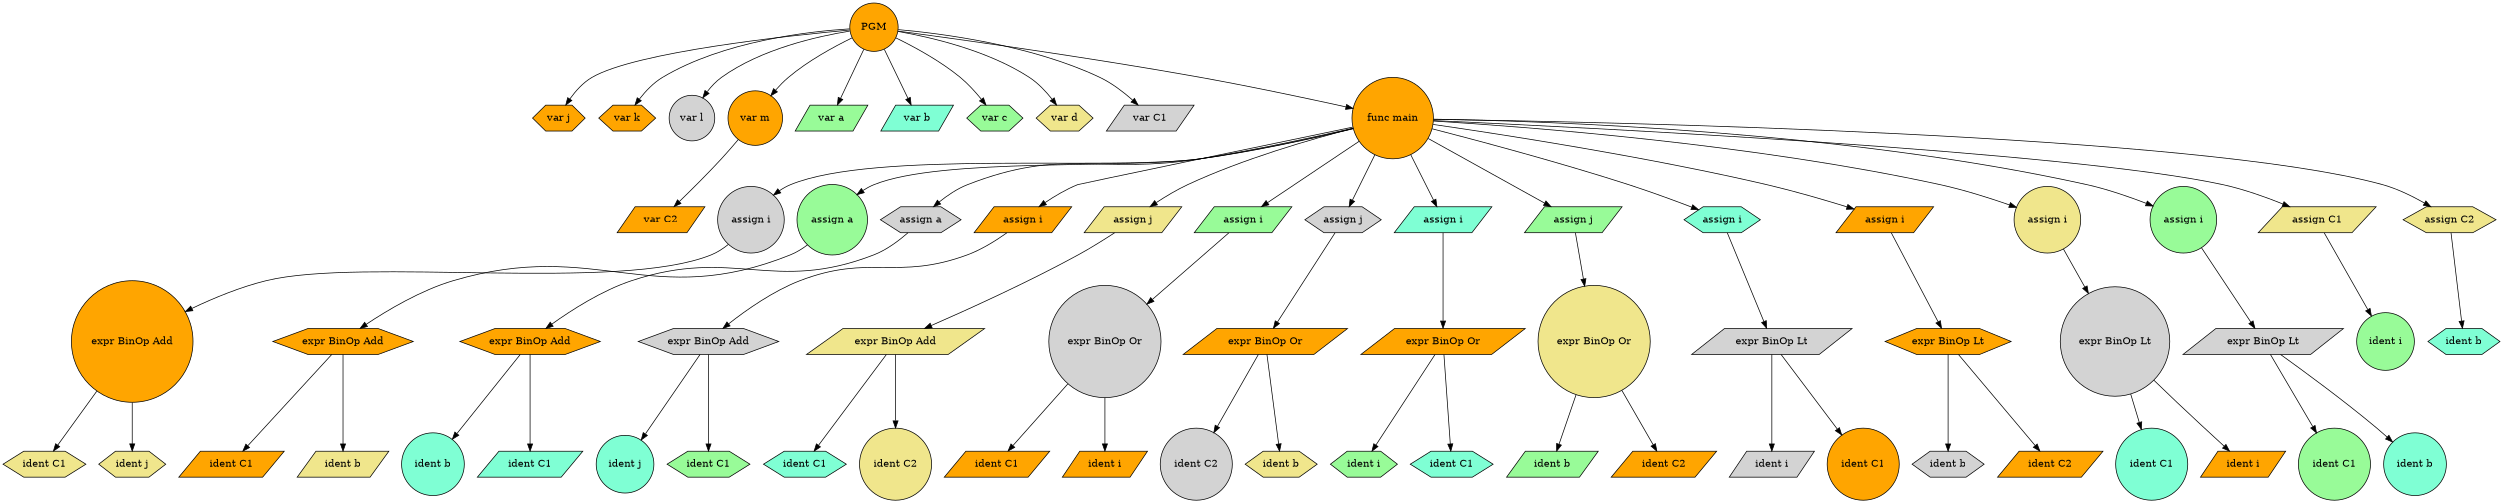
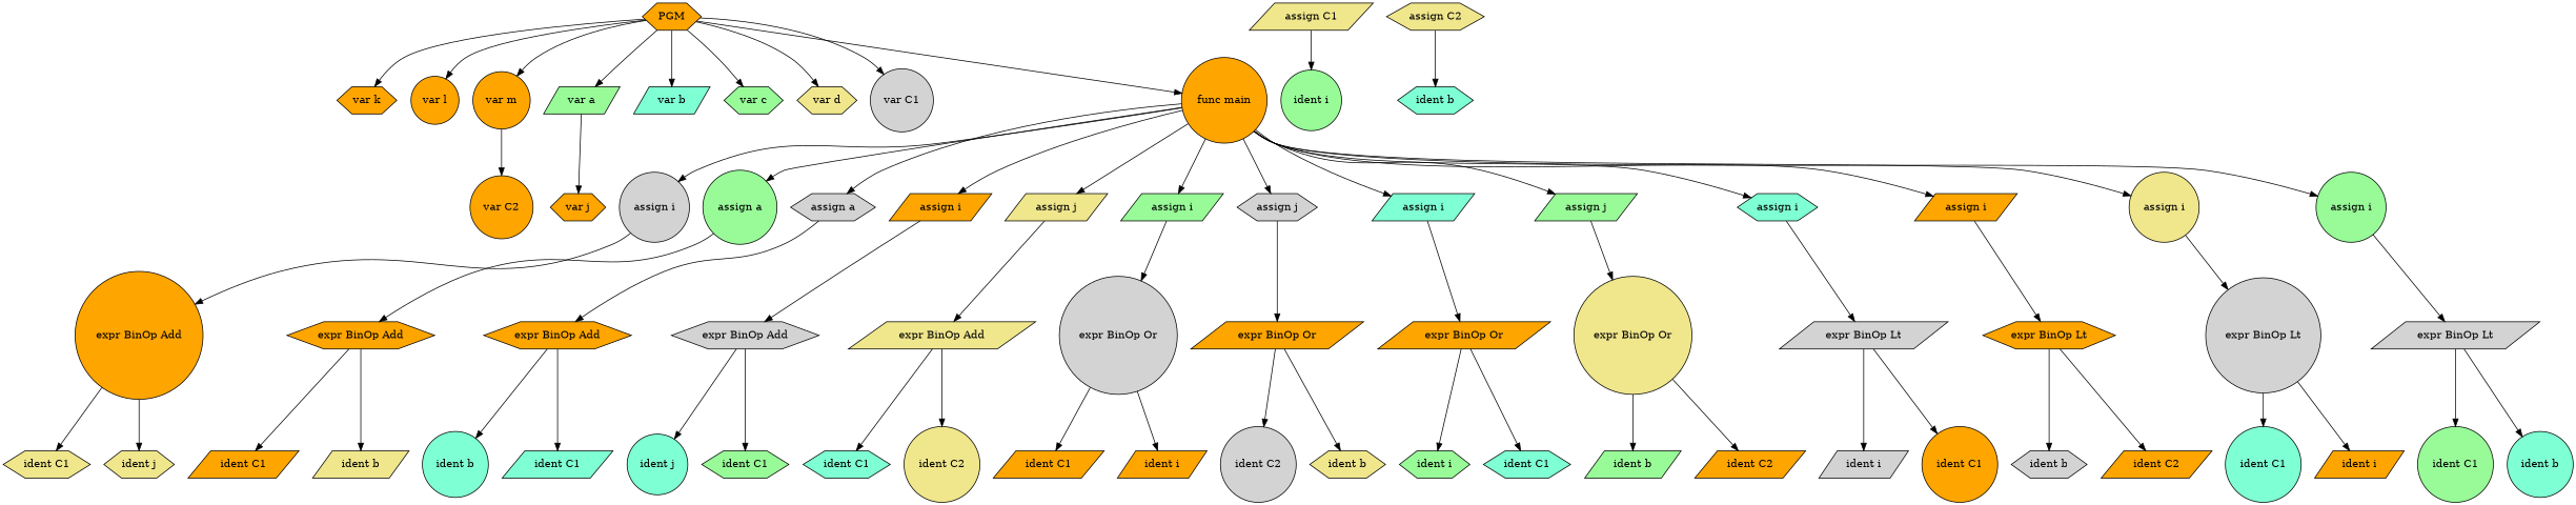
  digraph {
    fontname="DejaVu Serif"
    node [fillcolor=orange fontname="DejaVu Serif" shape=parallelogram style=filled]
    edge [fontname="DejaVu Serif"]
-   n1 [label=PGM shape=circle]
+   n1 [label=PGM shape=hexagon]
    n2 [label="var j" shape=hexagon]
    n3 [label="var k" shape=hexagon]
-   n4 [fillcolor=lightgrey label="var l" shape=circle]
+   n4 [label="var l" shape=circle]
    n5 [label="var m" shape=circle]
    n6 [fillcolor=palegreen label="var a"]
    n7 [fillcolor=aquamarine label="var b"]
    n8 [fillcolor=palegreen label="var c" shape=hexagon]
    n9 [fillcolor=khaki label="var d" shape=hexagon]
-   n10 [fillcolor=lightgrey label="var C1"]
+   n10 [fillcolor=lightgrey label="var C1" shape=circle]
    n11 [label="func main" shape=circle]
-   n12 [label="var C2"]
+   n12 [label="var C2" shape=circle]
    n13 [fillcolor=lightgrey label="assign i" shape=circle]
    n14 [fillcolor=palegreen label="assign a" shape=circle]
    n15 [fillcolor=lightgrey label="assign a" shape=hexagon]
    n16 [label="assign i"]
    n17 [fillcolor=khaki label="assign j"]
    n18 [fillcolor=palegreen label="assign i"]
    n19 [fillcolor=lightgrey label="assign j" shape=hexagon]
    n20 [fillcolor=aquamarine label="assign i"]
    n21 [fillcolor=palegreen label="assign j"]
    n22 [fillcolor=aquamarine label="assign i" shape=hexagon]
    n23 [label="assign i"]
    n24 [fillcolor=khaki label="assign i" shape=circle]
    n25 [fillcolor=palegreen label="assign i" shape=circle]
    n26 [fillcolor=khaki label="assign C1"]
    n27 [fillcolor=khaki label="assign C2" shape=hexagon]
    n28 [label="expr BinOp Add" shape=circle]
    n29 [label="expr BinOp Add" shape=hexagon]
    n30 [label="expr BinOp Add" shape=hexagon]
    n31 [fillcolor=lightgrey label="expr BinOp Add" shape=hexagon]
    n32 [fillcolor=khaki label="expr BinOp Add"]
    n33 [fillcolor=lightgrey label="expr BinOp Or" shape=circle]
    n34 [label="expr BinOp Or"]
    n35 [label="expr BinOp Or"]
    n36 [fillcolor=khaki label="expr BinOp Or" shape=circle]
    n37 [fillcolor=lightgrey label="expr BinOp Lt"]
    n38 [label="expr BinOp Lt" shape=hexagon]
    n39 [fillcolor=lightgrey label="expr BinOp Lt" shape=circle]
    n40 [fillcolor=lightgrey label="expr BinOp Lt"]
    n41 [fillcolor=palegreen label="ident i" shape=circle]
    n42 [fillcolor=aquamarine label="ident b" shape=hexagon]
    n43 [fillcolor=khaki label="ident C1" shape=hexagon]
    n44 [fillcolor=khaki label="ident j" shape=hexagon]
    n45 [label="ident C1"]
    n46 [fillcolor=khaki label="ident b"]
    n47 [fillcolor=aquamarine label="ident b" shape=circle]
    n48 [fillcolor=aquamarine label="ident C1"]
    n49 [fillcolor=aquamarine label="ident j" shape=circle]
    n50 [fillcolor=palegreen label="ident C1" shape=hexagon]
    n51 [fillcolor=aquamarine label="ident C1" shape=hexagon]
    n52 [fillcolor=khaki label="ident C2" shape=circle]
    n53 [label="ident C1"]
    n54 [label="ident i"]
    n55 [fillcolor=lightgrey label="ident C2" shape=circle]
    n56 [fillcolor=khaki label="ident b" shape=hexagon]
    n57 [fillcolor=palegreen label="ident i" shape=hexagon]
    n58 [fillcolor=aquamarine label="ident C1" shape=hexagon]
    n59 [fillcolor=palegreen label="ident b"]
    n60 [label="ident C2"]
    n61 [fillcolor=lightgrey label="ident i"]
    n62 [label="ident C1" shape=circle]
    n63 [fillcolor=lightgrey label="ident b" shape=hexagon]
    n64 [label="ident C2"]
    n65 [fillcolor=aquamarine label="ident C1" shape=circle]
    n66 [label="ident i"]
    n67 [fillcolor=palegreen label="ident C1" shape=circle]
    n68 [fillcolor=aquamarine label="ident b" shape=circle]
-   n1 -> n2
+   n6 -> n2
    n1 -> n3
    n1 -> n4
    n1 -> n5
    n1 -> n6
    n1 -> n7
    n1 -> n8
    n1 -> n9
    n1 -> n10
    n1 -> n11
    n5 -> n12
    n11 -> n13
    n11 -> n14
    n11 -> n15
    n11 -> n16
    n11 -> n17
    n11 -> n18
    n11 -> n19
    n11 -> n20
    n11 -> n21
    n11 -> n22
    n11 -> n23
    n11 -> n24
    n11 -> n25
-   n11 -> n26
-   n11 -> n27
    n13 -> n28
    n14 -> n29
    n15 -> n30
    n16 -> n31
    n17 -> n32
    n18 -> n33
    n19 -> n34
    n20 -> n35
    n21 -> n36
    n22 -> n37
    n23 -> n38
    n24 -> n39
    n25 -> n40
    n26 -> n41
    n27 -> n42
    n28 -> n43
    n28 -> n44
    n29 -> n45
    n29 -> n46
    n30 -> n47
    n30 -> n48
    n31 -> n49
    n31 -> n50
    n32 -> n51
    n32 -> n52
    n33 -> n53
    n33 -> n54
    n34 -> n55
    n34 -> n56
    n35 -> n57
    n35 -> n58
    n36 -> n59
    n36 -> n60
    n37 -> n61
    n37 -> n62
    n38 -> n63
    n38 -> n64
    n39 -> n65
    n39 -> n66
    n40 -> n67
    n40 -> n68
  }
